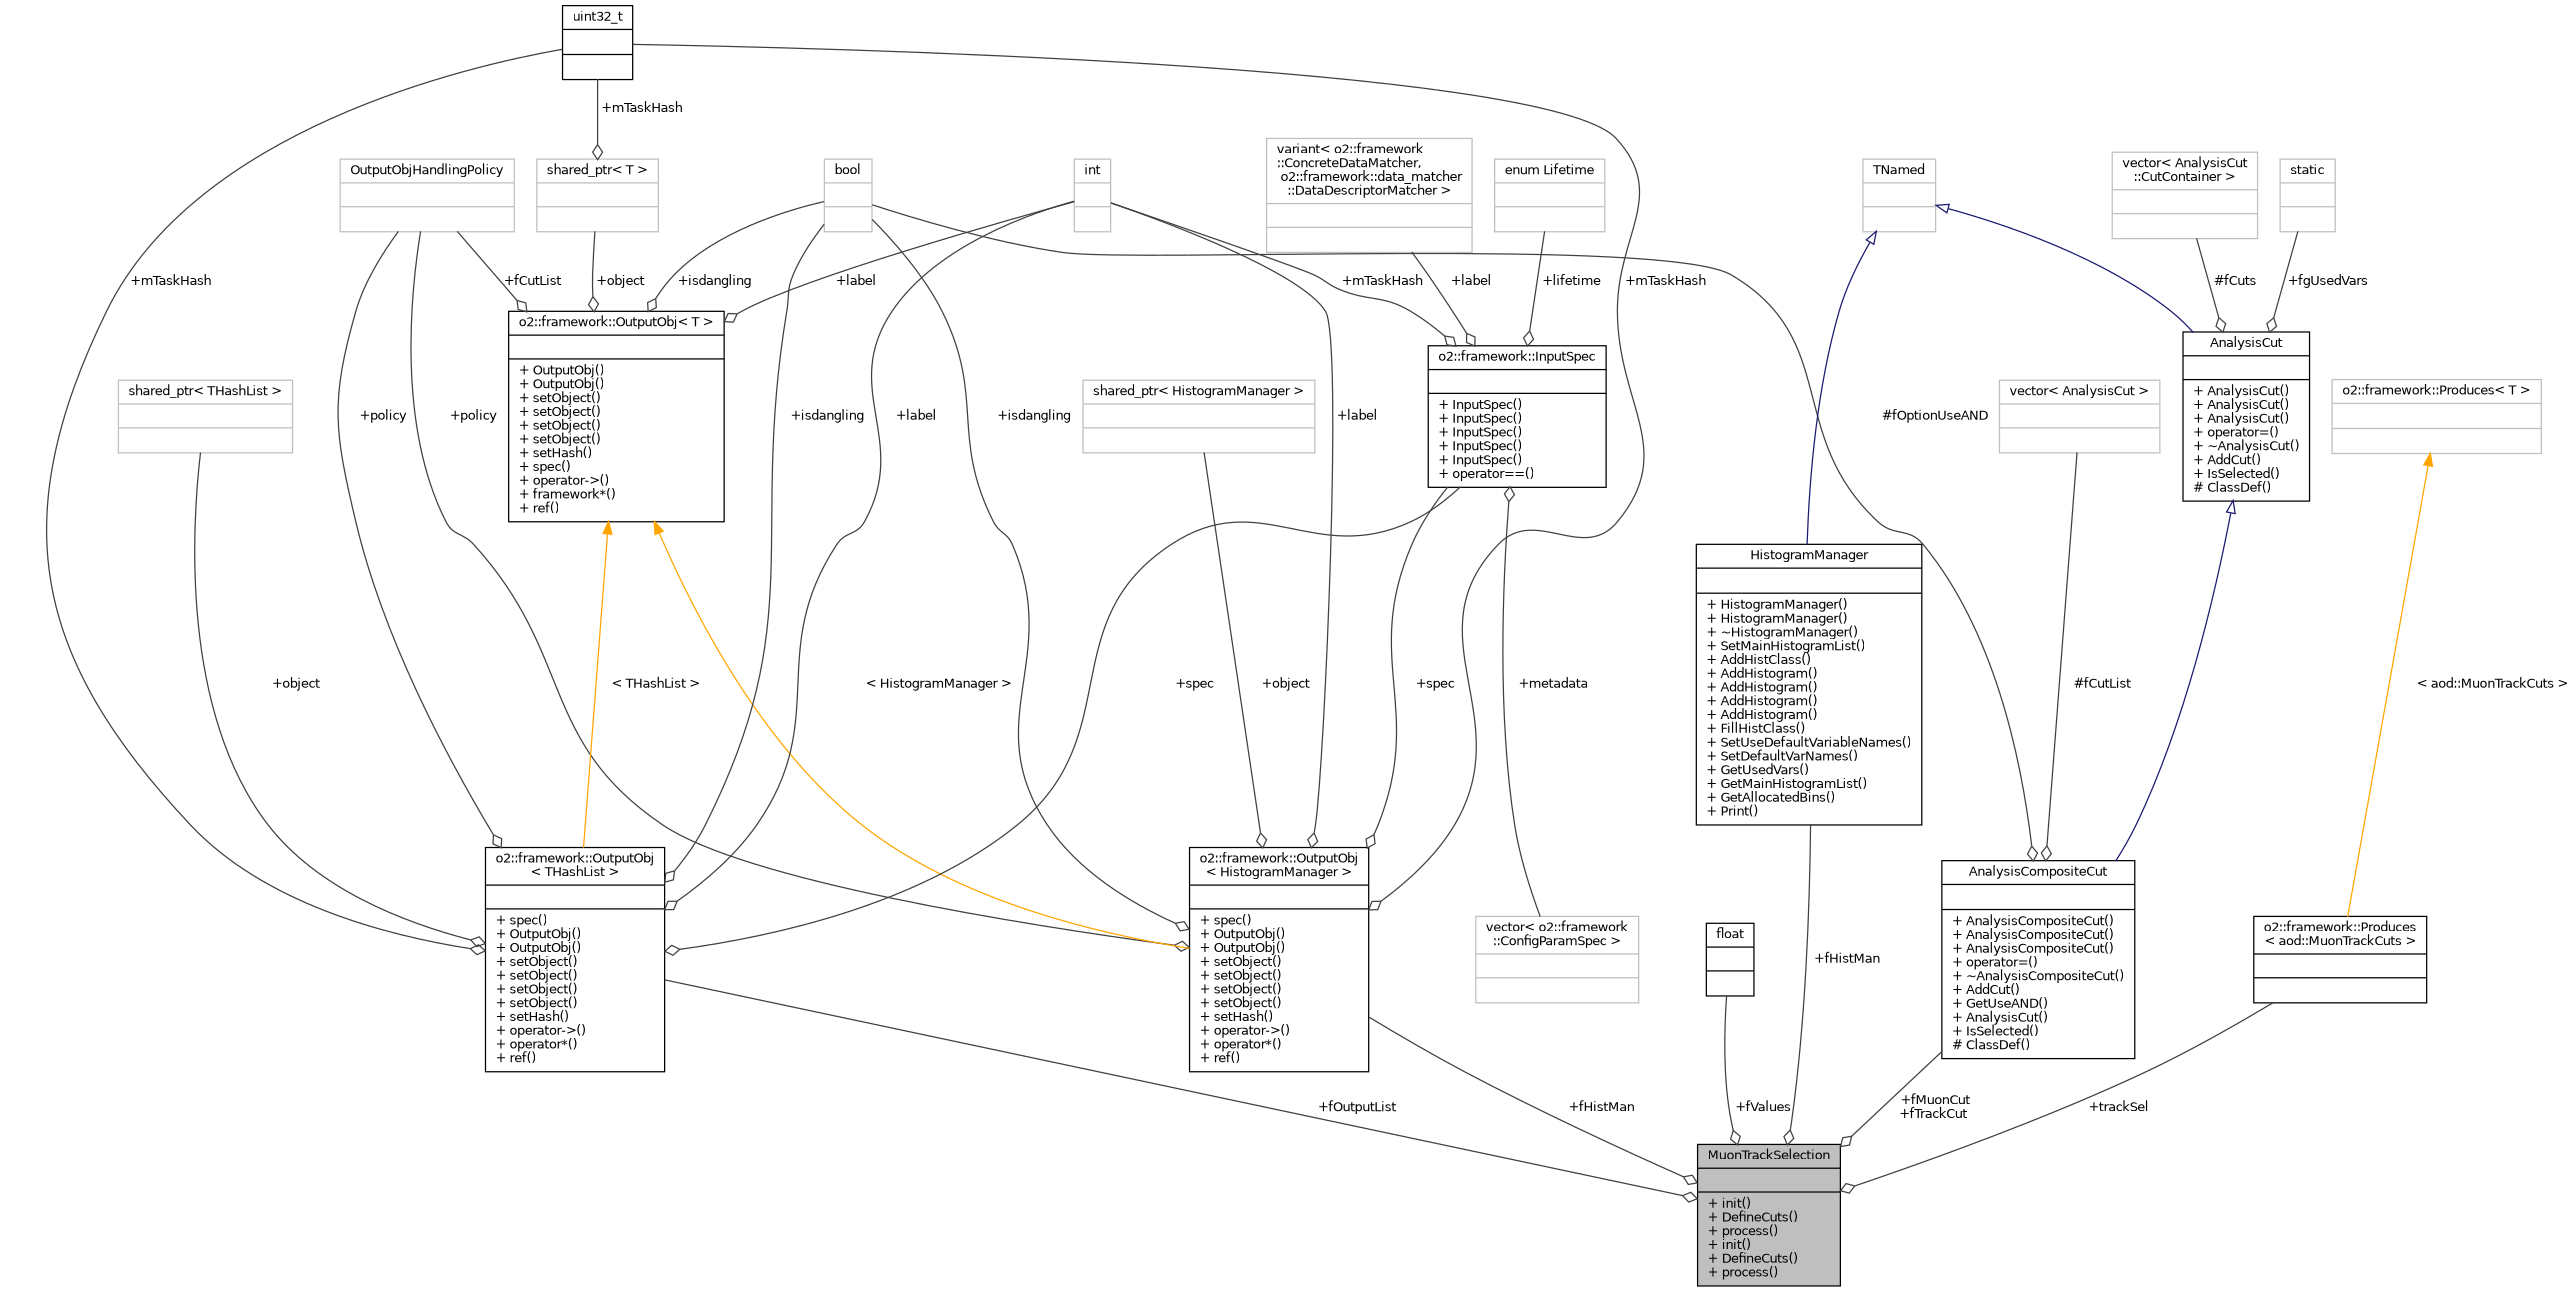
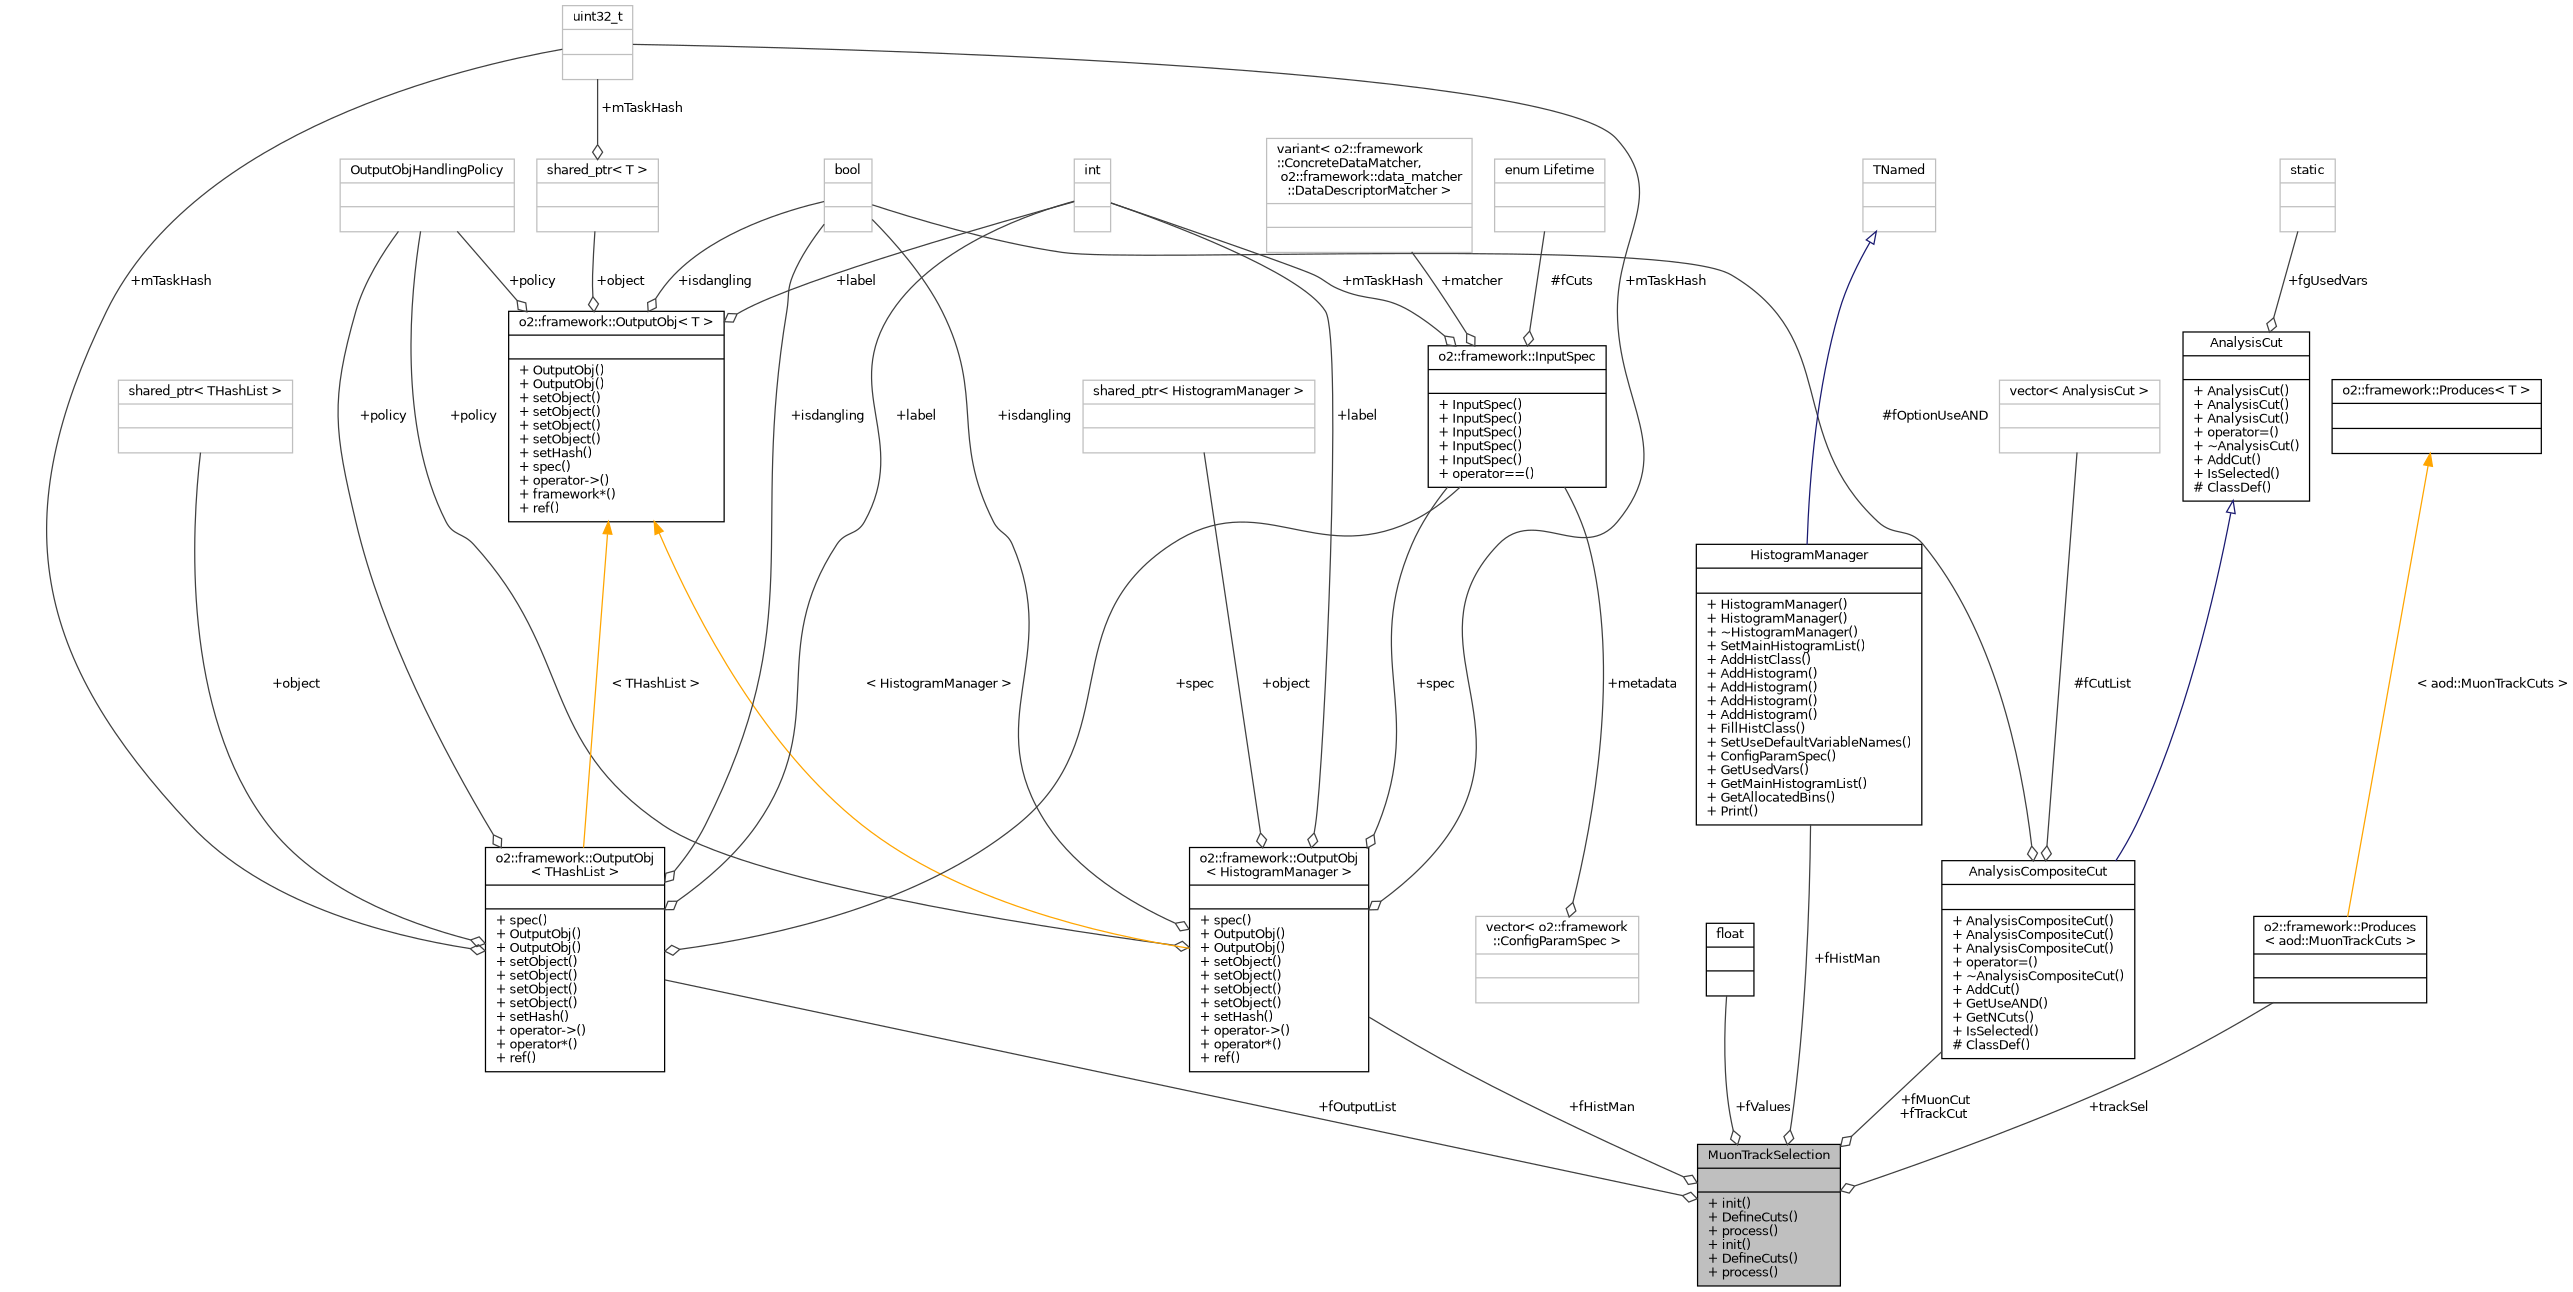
  digraph {
    node [color=grey75 fontname=Helvetica fontsize=10 shape=record]
    edge [arrowhead=odiamond color=grey25 fontname=Helvetica fontsize=10 labelfontname=Helvetica labelfontsize=10 style=solid]
    n1 [color=black fillcolor=grey75 fontcolor=black height=0.2 label="{MuonTrackSelection\n||+ init()\l+ DefineCuts()\l+ process()\l+ init()\l+ DefineCuts()\l+ process()\l}" style=filled width=0.4]
    n2 [color=black height=0.2 label="{o2::framework::OutputObj\l\< THashList \>\n||+ spec()\l+ OutputObj()\l+ OutputObj()\l+ setObject()\l+ setObject()\l+ setObject()\l+ setObject()\l+ setHash()\l+ operator-\>()\l+ operator*()\l+ ref()\l}" width=0.4]
    n3 [height=0.2 label="{OutputObjHandlingPolicy\n||}" width=0.4]
    n4 [color=black height=0.2 label="{o2::framework::OutputObj\< T \>\n||+ OutputObj()\l+ OutputObj()\l+ setObject()\l+ setObject()\l+ setObject()\l+ setObject()\l+ setHash()\l+ spec()\l+ operator-\>()\l+ framework*()\l+ ref()\l}" width=0.4]
    n5 [color=black height=0.2 label="{o2::framework::OutputObj\l\< HistogramManager \>\n||+ spec()\l+ OutputObj()\l+ OutputObj()\l+ setObject()\l+ setObject()\l+ setObject()\l+ setObject()\l+ setHash()\l+ operator-\>()\l+ operator*()\l+ ref()\l}" width=0.4]
    n6 [height=0.2 label="{shared_ptr\< THashList \>\n||}" width=0.4]
-   n7 [color=black height=0.2 label="{uint32_t\n||}" width=0.4]
+   n7 [height=0.2 label="{uint32_t\n||}" width=0.4]
    n8 [height=0.2 label="{shared_ptr\< T \>\n||}" width=0.4]
    n9 [height=0.2 label="{int\n||}" width=0.4]
    n10 [color=black height=0.2 label="{o2::framework::InputSpec\n||+ InputSpec()\l+ InputSpec()\l+ InputSpec()\l+ InputSpec()\l+ InputSpec()\l+ operator==()\l}" width=0.4]
    n11 [height=0.2 label="{bool\n||}" width=0.4]
-   n12 [color=black height=0.2 label="{AnalysisCompositeCut\n||+ AnalysisCompositeCut()\l+ AnalysisCompositeCut()\l+ AnalysisCompositeCut()\l+ operator=()\l+ ~AnalysisCompositeCut()\l+ AddCut()\l+ GetUseAND()\l+ AnalysisCut()\l+ IsSelected()\l# ClassDef()\l}" width=0.4]
+   n12 [color=black height=0.2 label="{AnalysisCompositeCut\n||+ AnalysisCompositeCut()\l+ AnalysisCompositeCut()\l+ AnalysisCompositeCut()\l+ operator=()\l+ ~AnalysisCompositeCut()\l+ AddCut()\l+ GetUseAND()\l+ GetNCuts()\l+ IsSelected()\l# ClassDef()\l}" width=0.4]
    n13 [height=0.2 label="{vector\< o2::framework\l::ConfigParamSpec \>\n||}" width=0.4]
    n14 [height=0.2 label="{enum Lifetime\n||}" width=0.4]
    n15 [height=0.2 label="{variant\< o2::framework\l::ConcreteDataMatcher,\l o2::framework::data_matcher\l::DataDescriptorMatcher \>\n||}" width=0.4]
    n16 [color=black height=0.2 label="{float\n||}" width=0.4]
    n17 [color=black height=0.2 label="{AnalysisCut\n||+ AnalysisCut()\l+ AnalysisCut()\l+ AnalysisCut()\l+ operator=()\l+ ~AnalysisCut()\l+ AddCut()\l+ IsSelected()\l# ClassDef()\l}" width=0.4]
    n18 [height=0.2 label="{TNamed\n||}" width=0.4]
-   n19 [color=black height=0.2 label="{HistogramManager\n||+ HistogramManager()\l+ HistogramManager()\l+ ~HistogramManager()\l+ SetMainHistogramList()\l+ AddHistClass()\l+ AddHistogram()\l+ AddHistogram()\l+ AddHistogram()\l+ AddHistogram()\l+ FillHistClass()\l+ SetUseDefaultVariableNames()\l+ SetDefaultVarNames()\l+ GetUsedVars()\l+ GetMainHistogramList()\l+ GetAllocatedBins()\l+ Print()\l}" width=0.4]
-   n20 [height=0.2 label="{vector\< AnalysisCut\l::CutContainer \>\n||}" width=0.4]
+   n19 [color=black height=0.2 label="{HistogramManager\n||+ HistogramManager()\l+ HistogramManager()\l+ ~HistogramManager()\l+ SetMainHistogramList()\l+ AddHistClass()\l+ AddHistogram()\l+ AddHistogram()\l+ AddHistogram()\l+ AddHistogram()\l+ FillHistClass()\l+ SetUseDefaultVariableNames()\l+ ConfigParamSpec()\l+ GetUsedVars()\l+ GetMainHistogramList()\l+ GetAllocatedBins()\l+ Print()\l}" width=0.4]
    n21 [height=0.2 label="{static\n||}" width=0.4]
    n22 [height=0.2 label="{vector\< AnalysisCut \>\n||}" width=0.4]
    n23 [color=black height=0.2 label="{o2::framework::Produces\l\< aod::MuonTrackCuts \>\n||}" width=0.4]
-   n24 [height=0.2 label="{o2::framework::Produces\< T \>\n||}" width=0.4]
+   n24 [color=black height=0.2 label="{o2::framework::Produces\< T \>\n||}" width=0.4]
    n25 [height=0.2 label="{shared_ptr\< HistogramManager \>\n||}" width=0.4]
    n2 -> n1 [label=" +fOutputList"]
    n3 -> n2 [label=" +policy"]
-   n3 -> n4 [label=" +fCutList"]
+   n3 -> n4 [label=" +policy"]
    n3 -> n5 [label=" +policy"]
    n4 -> n2 [color=orange dir=back label=" \< THashList \>" arrowhead=""]
    n4 -> n5 [color=orange dir=back label=" \< HistogramManager \>" arrowhead=""]
    n5 -> n1 [label=" +fHistMan"]
    n6 -> n2 [label=" +object"]
    n7 -> n2 [label=" +mTaskHash"]
    n7 -> n5 [label=" +mTaskHash"]
    n7 -> n8 [label=" +mTaskHash"]
    n8 -> n4 [label=" +object"]
    n9 -> n2 [label=" +label"]
    n9 -> n4 [label=" +label"]
    n9 -> n5 [label=" +label"]
    n9 -> n10 [label=" +mTaskHash"]
    n10 -> n2 [label=" +spec"]
    n10 -> n5 [label=" +spec"]
    n11 -> n2 [label=" +isdangling"]
    n11 -> n4 [label=" +isdangling"]
    n11 -> n5 [label=" +isdangling"]
    n11 -> n12 [label=" #fOptionUseAND"]
    n12 -> n1 [label=" +fMuonCut\n+fTrackCut"]
-   n13 -> n10 [label=" +metadata"]
-   n14 -> n10 [label=" +lifetime"]
-   n15 -> n10 [label=" +label"]
+   n10 -> n13 [label=" +metadata"]
+   n14 -> n10 [label=" #fCuts"]
+   n15 -> n10 [label=" +matcher"]
    n16 -> n1 [label=" +fValues"]
    n17 -> n12 [arrowtail=onormal color=midnightblue dir=back arrowhead=""]
-   n18 -> n17 [arrowtail=onormal color=midnightblue dir=back arrowhead=""]
    n18 -> n19 [arrowtail=onormal color=midnightblue dir=back arrowhead=""]
    n19 -> n1 [label=" +fHistMan"]
-   n20 -> n17 [label=" #fCuts"]
    n21 -> n17 [label=" +fgUsedVars"]
    n22 -> n12 [label=" #fCutList"]
    n23 -> n1 [label=" +trackSel"]
    n24 -> n23 [color=orange dir=back label=" \< aod::MuonTrackCuts \>" arrowhead=""]
    n25 -> n5 [label=" +object"]
  }
